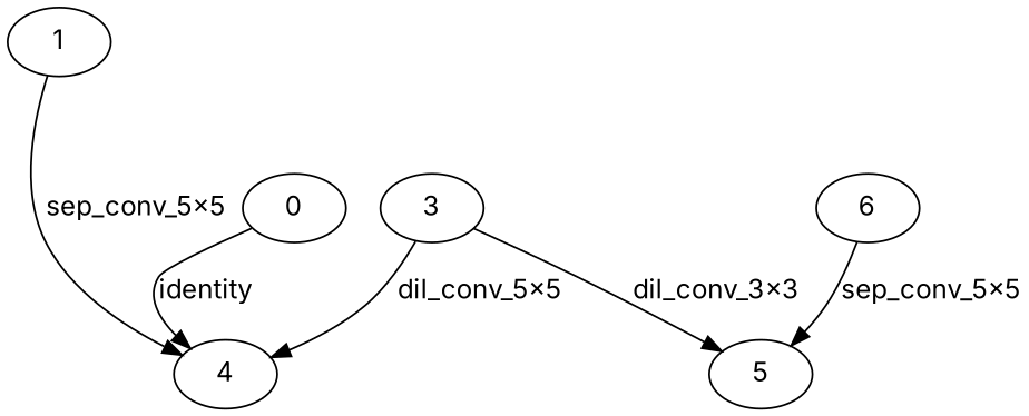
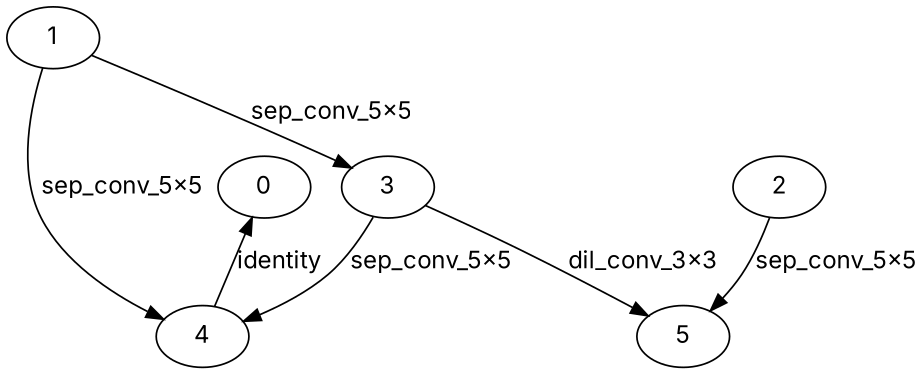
  digraph {
    fontname=Inter
    node [fontname=Inter]
    edge [fontname=Inter]
    0
    4
-   2 [label=6]
+   2
    5
    3
    1
-   0 -> 4 [label=identity]
+   4 -> 0 [label=identity]
    2 -> 5 [label=sep_conv_5x5]
-   3 -> 4 [label=dil_conv_5x5]
+   3 -> 4 [label=sep_conv_5x5]
    3 -> 5 [label=dil_conv_3x3]
    1 -> 4 [label=sep_conv_5x5]
+   1 -> 3 [label=sep_conv_5x5]
  }
